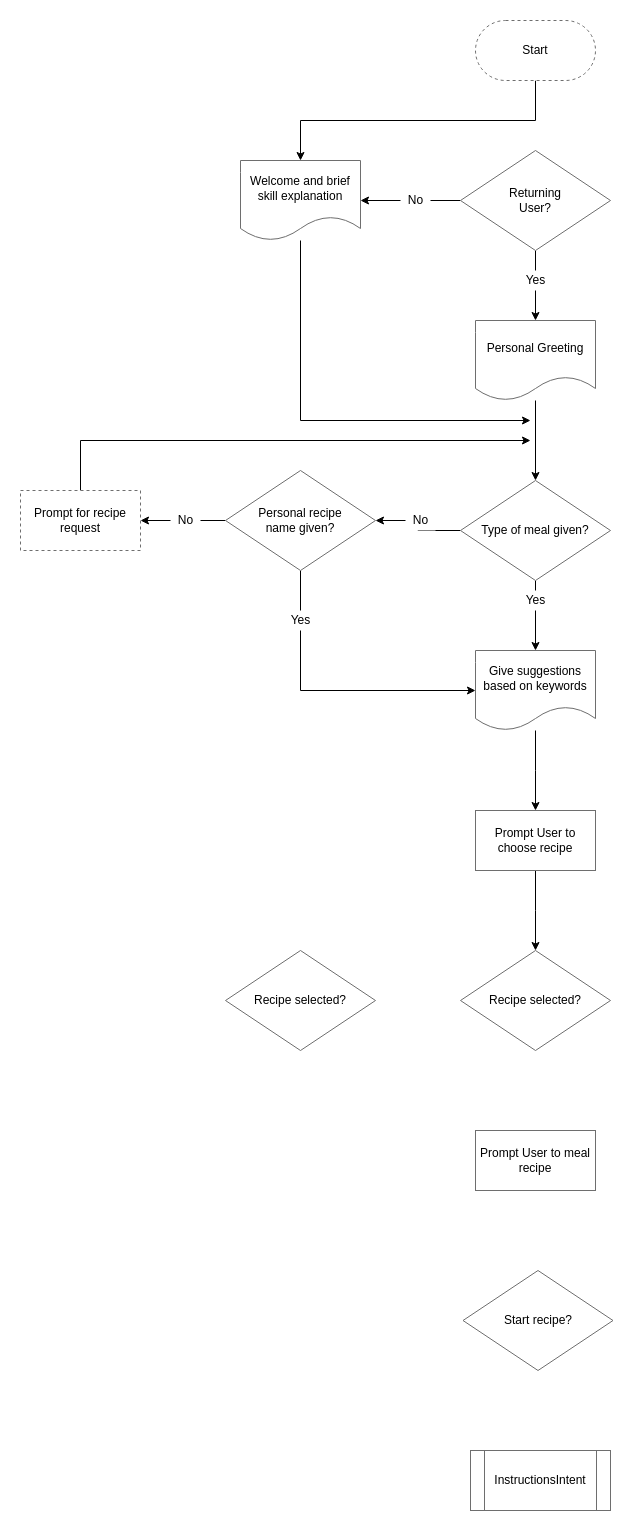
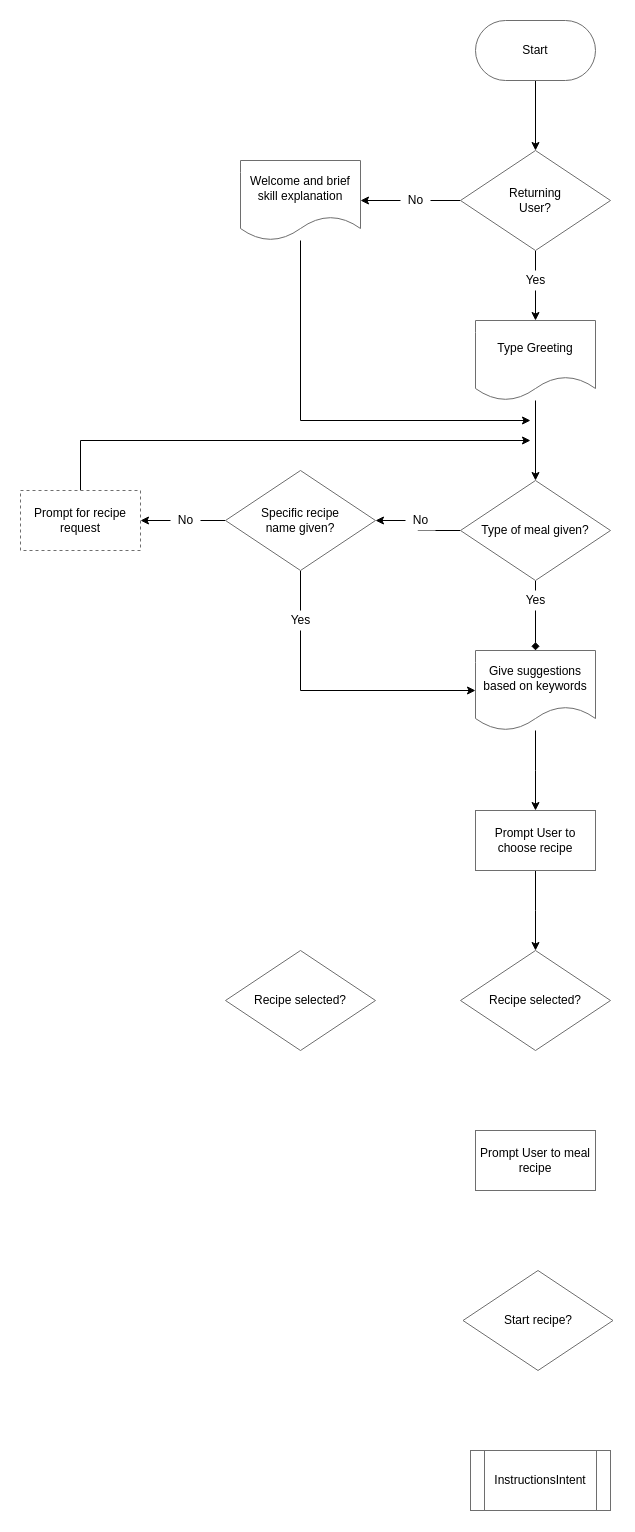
  <mxCell id="0" />
  <mxCell id="1" parent="0" />
- <mxCell id="2" style="edgeStyle=orthogonalEdgeStyle;rounded=0;orthogonalLoop=1;jettySize=auto;html=1;exitX=0.5;exitY=1;exitDx=0;exitDy=0;" edge="1" parent="1" source="3" target="21"><mxGeometry relative="1" as="geometry" /></mxCell>
- <mxCell id="3" value="Start" style="rounded=1;whiteSpace=wrap;html=1;arcSize=50;strokeColor=#6E6E6E;dashed=1;" vertex="1" parent="1"><mxGeometry x="475" y="20" width="120" height="60" as="geometry" /></mxCell>
+ <mxCell id="2" style="edgeStyle=orthogonalEdgeStyle;rounded=0;orthogonalLoop=1;jettySize=auto;html=1;exitX=0.5;exitY=1;exitDx=0;exitDy=0;entryX=0.5;entryY=0;entryDx=0;entryDy=0;" edge="1" parent="1" source="3" target="6"><mxGeometry relative="1" as="geometry" /></mxCell>
+ <mxCell id="3" value="Start" style="rounded=1;whiteSpace=wrap;html=1;arcSize=50;strokeColor=#6E6E6E;" vertex="1" parent="1"><mxGeometry x="475" y="20" width="120" height="60" as="geometry" /></mxCell>
  <mxCell id="4" style="edgeStyle=orthogonalEdgeStyle;rounded=0;orthogonalLoop=1;jettySize=auto;html=1;exitX=0.5;exitY=1;exitDx=0;exitDy=0;entryX=0.5;entryY=0;entryDx=0;entryDy=0;" edge="1" parent="1" source="6" target="11"><mxGeometry relative="1" as="geometry" /></mxCell>
  <mxCell id="5" style="edgeStyle=orthogonalEdgeStyle;rounded=0;orthogonalLoop=1;jettySize=auto;html=1;exitX=0;exitY=0.5;exitDx=0;exitDy=0;entryX=1;entryY=0.5;entryDx=0;entryDy=0;" edge="1" parent="1" source="6" target="21"><mxGeometry relative="1" as="geometry" /></mxCell>
  <mxCell id="6" value="Returning&lt;br&gt;User?" style="rhombus;whiteSpace=wrap;html=1;strokeColor=#6E6E6E;" vertex="1" parent="1"><mxGeometry x="460" y="150" width="150" height="100" as="geometry" /></mxCell>
  <mxCell id="7" style="edgeStyle=orthogonalEdgeStyle;rounded=0;orthogonalLoop=1;jettySize=auto;html=1;exitX=0;exitY=0.5;exitDx=0;exitDy=0;entryX=1;entryY=0.5;entryDx=0;entryDy=0;" edge="1" parent="1" source="9" target="26"><mxGeometry relative="1" as="geometry" /></mxCell>
- <mxCell id="8" style="edgeStyle=orthogonalEdgeStyle;rounded=0;orthogonalLoop=1;jettySize=auto;html=1;exitX=0.5;exitY=1;exitDx=0;exitDy=0;entryX=0.5;entryY=0;entryDx=0;entryDy=0;" edge="1" parent="1" source="9" target="13"><mxGeometry relative="1" as="geometry" /></mxCell>
+ <mxCell id="8" style="edgeStyle=orthogonalEdgeStyle;rounded=0;orthogonalLoop=1;jettySize=auto;html=1;exitX=0.5;exitY=1;exitDx=0;exitDy=0;entryX=0.5;entryY=0;entryDx=0;entryDy=0;endArrow=diamond;" edge="1" parent="1" source="9" target="13"><mxGeometry relative="1" as="geometry" /></mxCell>
  <mxCell id="9" value="Type of meal given?" style="rhombus;whiteSpace=wrap;html=1;strokeColor=#6E6E6E;" vertex="1" parent="1"><mxGeometry x="460" y="480" width="150" height="100" as="geometry" /></mxCell>
  <mxCell id="10" style="edgeStyle=orthogonalEdgeStyle;rounded=0;orthogonalLoop=1;jettySize=auto;html=1;" edge="1" parent="1" source="11" target="9"><mxGeometry relative="1" as="geometry" /></mxCell>
- <mxCell id="11" value="Personal Greeting" style="shape=document;whiteSpace=wrap;html=1;boundedLbl=1;strokeColor=#6E6E6E;" vertex="1" parent="1"><mxGeometry x="475" y="320" width="120" height="80" as="geometry" /></mxCell>
+ <mxCell id="11" value="Type Greeting" style="shape=document;whiteSpace=wrap;html=1;boundedLbl=1;strokeColor=#6E6E6E;" vertex="1" parent="1"><mxGeometry x="475" y="320" width="120" height="80" as="geometry" /></mxCell>
  <mxCell id="12" style="edgeStyle=elbowEdgeStyle;rounded=0;orthogonalLoop=1;jettySize=auto;html=1;entryX=0.5;entryY=0;entryDx=0;entryDy=0;" edge="1" parent="1" source="13" target="15"><mxGeometry relative="1" as="geometry" /></mxCell>
  <mxCell id="13" value="Give suggestions based on keywords" style="shape=document;whiteSpace=wrap;html=1;boundedLbl=1;strokeColor=#6E6E6E;" vertex="1" parent="1"><mxGeometry x="475" y="650" width="120" height="80" as="geometry" /></mxCell>
  <mxCell id="14" style="edgeStyle=elbowEdgeStyle;rounded=0;orthogonalLoop=1;jettySize=auto;html=1;exitX=0.5;exitY=1;exitDx=0;exitDy=0;entryX=0.5;entryY=0;entryDx=0;entryDy=0;" edge="1" parent="1" source="15" target="16"><mxGeometry relative="1" as="geometry" /></mxCell>
  <mxCell id="15" value="Prompt User to choose recipe" style="rounded=0;whiteSpace=wrap;html=1;strokeColor=#6E6E6E;" vertex="1" parent="1"><mxGeometry x="475" y="810" width="120" height="60" as="geometry" /></mxCell>
  <mxCell id="16" value="Recipe selected?" style="rhombus;whiteSpace=wrap;html=1;strokeColor=#6E6E6E;" vertex="1" parent="1"><mxGeometry x="460" y="950" width="150" height="100" as="geometry" /></mxCell>
  <mxCell id="17" value="InstructionsIntent" style="shape=process;whiteSpace=wrap;html=1;backgroundOutline=1;strokeColor=#6E6E6E;" vertex="1" parent="1"><mxGeometry x="470" y="1450" width="140" height="60" as="geometry" /></mxCell>
  <mxCell id="18" value="Prompt User to meal recipe" style="rounded=0;whiteSpace=wrap;html=1;strokeColor=#6E6E6E;" vertex="1" parent="1"><mxGeometry x="475" y="1130" width="120" height="60" as="geometry" /></mxCell>
  <mxCell id="19" value="Start recipe?" style="rhombus;whiteSpace=wrap;html=1;strokeColor=#6E6E6E;" vertex="1" parent="1"><mxGeometry x="462.5" y="1270" width="150" height="100" as="geometry" /></mxCell>
  <mxCell id="20" style="edgeStyle=orthogonalEdgeStyle;rounded=0;orthogonalLoop=1;jettySize=auto;html=1;" edge="1" parent="1" source="21"><mxGeometry relative="1" as="geometry"><mxPoint x="530" y="420" as="targetPoint" /><mxPoint x="300" y="270" as="sourcePoint" /><Array as="points"><mxPoint x="300" y="420" /><mxPoint x="530" y="420" /></Array></mxGeometry></mxCell>
  <mxCell id="21" value="Welcome and brief skill explanation" style="shape=document;whiteSpace=wrap;html=1;boundedLbl=1;strokeColor=#6E6E6E;" vertex="1" parent="1"><mxGeometry x="240" y="160" width="120" height="80" as="geometry" /></mxCell>
  <mxCell id="22" style="edgeStyle=elbowEdgeStyle;rounded=0;orthogonalLoop=1;jettySize=auto;html=1;exitX=0.5;exitY=0;exitDx=0;exitDy=0;" edge="1" parent="1" source="23"><mxGeometry relative="1" as="geometry"><mxPoint x="530" y="440" as="targetPoint" /><Array as="points"><mxPoint x="80" y="470" /></Array></mxGeometry></mxCell>
  <mxCell id="23" value="Prompt for recipe request" style="rounded=0;whiteSpace=wrap;html=1;strokeColor=#6E6E6E;dashed=1;" vertex="1" parent="1"><mxGeometry x="20" y="490" width="120" height="60" as="geometry" /></mxCell>
  <mxCell id="24" style="edgeStyle=orthogonalEdgeStyle;rounded=0;orthogonalLoop=1;jettySize=auto;html=1;exitX=0;exitY=0.5;exitDx=0;exitDy=0;entryX=1;entryY=0.5;entryDx=0;entryDy=0;" edge="1" parent="1" source="26" target="23"><mxGeometry relative="1" as="geometry" /></mxCell>
  <mxCell id="25" style="edgeStyle=elbowEdgeStyle;rounded=0;orthogonalLoop=1;jettySize=auto;html=1;exitX=0.5;exitY=1;exitDx=0;exitDy=0;entryX=0;entryY=0.5;entryDx=0;entryDy=0;" edge="1" parent="1" source="26" target="13"><mxGeometry relative="1" as="geometry"><Array as="points"><mxPoint x="300" y="620" /></Array></mxGeometry></mxCell>
- <mxCell id="26" value="Personal recipe &lt;br&gt;name given?" style="rhombus;whiteSpace=wrap;html=1;strokeColor=#6E6E6E;" vertex="1" parent="1"><mxGeometry x="225" y="470" width="150" height="100" as="geometry" /></mxCell>
+ <mxCell id="26" value="Specific recipe &lt;br&gt;name given?" style="rhombus;whiteSpace=wrap;html=1;strokeColor=#6E6E6E;" vertex="1" parent="1"><mxGeometry x="225" y="470" width="150" height="100" as="geometry" /></mxCell>
  <mxCell id="27" value="Recipe selected?" style="rhombus;whiteSpace=wrap;html=1;strokeColor=#6E6E6E;" vertex="1" parent="1"><mxGeometry x="225" y="950" width="150" height="100" as="geometry" /></mxCell>
  <mxCell id="28" value="Yes" style="text;html=1;align=center;verticalAlign=middle;resizable=0;points=[];autosize=1;fillColor=#ffffff;" vertex="1" parent="1"><mxGeometry x="515" y="270" width="40" height="20" as="geometry" /></mxCell>
  <mxCell id="29" value="No" style="text;html=1;align=center;verticalAlign=middle;resizable=0;points=[];autosize=1;fillColor=#ffffff;" vertex="1" parent="1"><mxGeometry x="400" y="190" width="30" height="20" as="geometry" /></mxCell>
  <mxCell id="30" value="No" style="text;html=1;align=center;verticalAlign=middle;resizable=0;points=[];autosize=1;fillColor=#ffffff;" vertex="1" parent="1"><mxGeometry x="405" y="510" width="30" height="20" as="geometry" /></mxCell>
  <mxCell id="31" value="No" style="text;html=1;align=center;verticalAlign=middle;resizable=0;points=[];autosize=1;fillColor=#ffffff;" vertex="1" parent="1"><mxGeometry x="170" y="510" width="30" height="20" as="geometry" /></mxCell>
  <mxCell id="32" value="Yes" style="text;html=1;align=center;verticalAlign=middle;resizable=0;points=[];autosize=1;fillColor=#ffffff;" vertex="1" parent="1"><mxGeometry x="280" y="610" width="40" height="20" as="geometry" /></mxCell>
  <mxCell id="33" value="Yes" style="text;html=1;align=center;verticalAlign=middle;resizable=0;points=[];autosize=1;fillColor=#ffffff;" vertex="1" parent="1"><mxGeometry x="515" y="590" width="40" height="20" as="geometry" /></mxCell>
